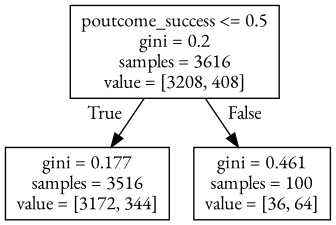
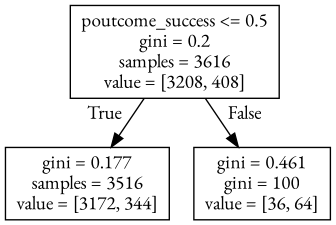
  digraph {
    fontname="EB Garamond"
    node [shape=box fontname="EB Garamond"]
    edge [labeldistance=2.5 fontname="EB Garamond"]
    n1 [label="poutcome_success <= 0.5\ngini = 0.2\nsamples = 3616\nvalue = [3208, 408]"]
    n2 [label="gini = 0.177\nsamples = 3516\nvalue = [3172, 344]"]
-   n3 [label="gini = 0.461\nsamples = 100\nvalue = [36, 64]"]
+   n3 [label="gini = 0.461\ngini = 100\nvalue = [36, 64]"]
    n1 -> n2 [headlabel=True labelangle=45]
    n1 -> n3 [headlabel=False labelangle=-45]
  }
